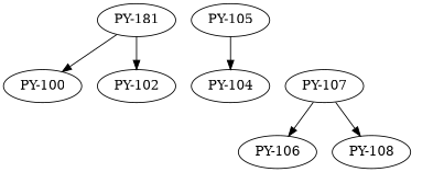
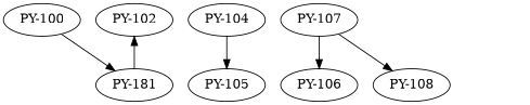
  digraph {
    "PY-100"
    "PY-102"
    "PY-106"
    "PY-108"
    "PY-104"
    "PY-107"
    n7 [label="PY-181"]
    "PY-105"
    x1 [style=invis width=.1]
    x2 [style=invis width=.1]
    x3 [style=invis width=.1]
    subgraph sub_1 {
      rank=same
      "PY-100"
      "PY-102"
    }
    subgraph sub_2 {
      rank=same
      "PY-106"
      "PY-108"
    }
    subgraph sub_3 {
      rank=same
      "PY-104"
      "PY-107"
    }
    subgraph sub_4 {
      rank=same
      n7
      "PY-105"
    }
    "PY-100" -> "PY-102" [style=invis]
    "PY-106" -> "PY-108" [style=invis]
    "PY-104" -> "PY-107" [style=invis]
    "PY-107" -> "PY-106"
    "PY-107" -> "PY-108"
-   n7 -> "PY-100"
+   "PY-100" -> n7
    n7 -> "PY-102"
    n7 -> "PY-105" [style=invis]
-   "PY-105" -> "PY-104"
+   "PY-104" -> "PY-105"
  }
